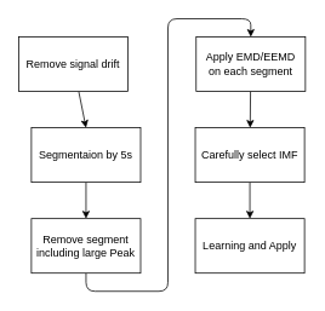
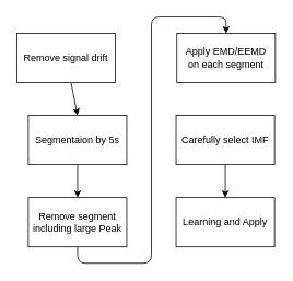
  <mxCell id="0" />
  <mxCell id="1" parent="0" />
  <mxCell id="2" value="" style="edgeStyle=none;html=1;" edge="1" parent="1" source="3" target="5"><mxGeometry relative="1" as="geometry" /></mxCell>
  <mxCell id="3" value="Segmentaion by 5s" style="rounded=0;whiteSpace=wrap;html=1;" vertex="1" parent="1"><mxGeometry x="34" y="140" width="120" height="60" as="geometry" /></mxCell>
  <mxCell id="4" style="edgeStyle=orthogonalEdgeStyle;html=1;exitX=0.5;exitY=1;exitDx=0;exitDy=0;entryX=0.5;entryY=0;entryDx=0;entryDy=0;" edge="1" parent="1" source="5" target="7"><mxGeometry relative="1" as="geometry"><mxPoint x="364" y="0" as="targetPoint" /><mxPoint x="94" y="320" as="sourcePoint" /><Array as="points"><mxPoint x="94" y="320" /><mxPoint x="184" y="320" /><mxPoint x="184" y="20" /><mxPoint x="275" y="20" /></Array></mxGeometry></mxCell>
  <mxCell id="5" value="Remove segment including large Peak" style="whiteSpace=wrap;html=1;rounded=0;" vertex="1" parent="1"><mxGeometry x="34" y="240" width="120" height="60" as="geometry" /></mxCell>
- <mxCell id="6" value="" style="edgeStyle=none;html=1;" edge="1" parent="1" source="7" target="9"><mxGeometry relative="1" as="geometry" /></mxCell>
  <mxCell id="7" value="Apply EMD/EEMD&lt;br&gt;on each segment" style="whiteSpace=wrap;html=1;rounded=0;" vertex="1" parent="1"><mxGeometry x="215" y="40" width="120" height="60" as="geometry" /></mxCell>
  <mxCell id="8" value="" style="edgeStyle=none;html=1;" edge="1" parent="1" source="9" target="10"><mxGeometry relative="1" as="geometry" /></mxCell>
  <mxCell id="9" value="Carefully select IMF" style="whiteSpace=wrap;html=1;rounded=0;" vertex="1" parent="1"><mxGeometry x="214" y="140" width="120" height="60" as="geometry" /></mxCell>
  <mxCell id="10" value="Learning and Apply" style="whiteSpace=wrap;html=1;rounded=0;" vertex="1" parent="1"><mxGeometry x="214" y="240" width="120" height="60" as="geometry" /></mxCell>
  <mxCell id="11" style="edgeStyle=none;html=1;entryX=0.5;entryY=0;entryDx=0;entryDy=0;" edge="1" parent="1" source="12" target="3"><mxGeometry relative="1" as="geometry" /></mxCell>
  <mxCell id="12" value="Remove signal drift" style="whiteSpace=wrap;html=1;rounded=0;" vertex="1" parent="1"><mxGeometry x="20" y="40" width="120" height="60" as="geometry" /></mxCell>
